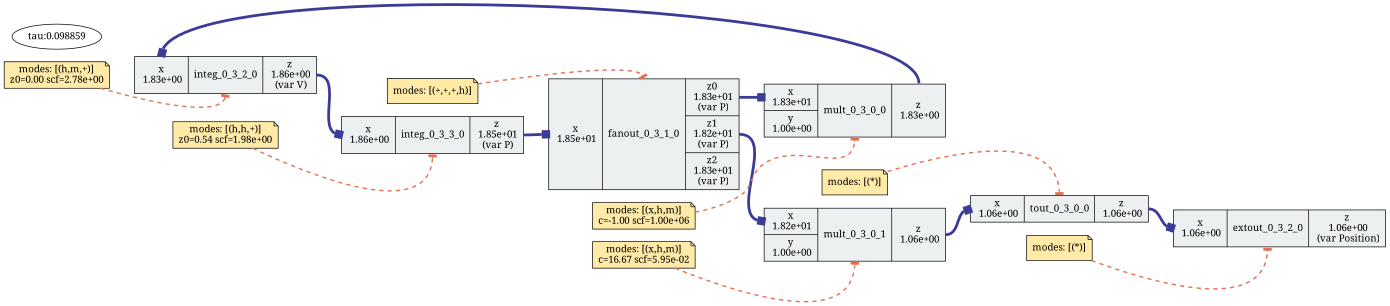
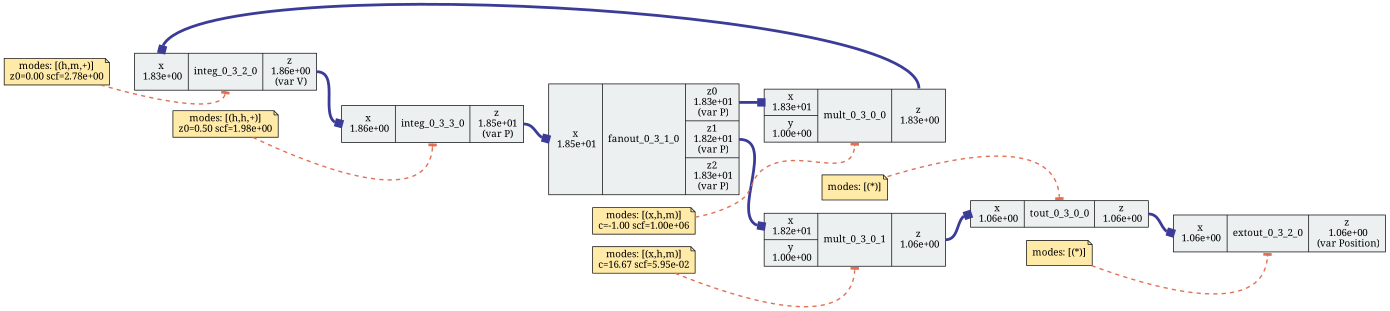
  digraph {
    fontname="Noto Serif"
    rankdir=LR
    shape=record
    splines=true
    node [fillcolor="#ecf0f1" fontname="Noto Serif" shape=record style=filled]
    edge [arrowhead=box arrowtail=normal color="#3B3B98" fontname="Noto Serif" headport=x penwidth=4]
    n1 [label="{{<x> x\n 1.83e+00} |<block> integ_0_3_2_0| {<z> z\n 1.86e+00\n (var V)}}"]
    n2 [label="{{<x> x\n 1.86e+00} |<block> integ_0_3_3_0| {<z> z\n 1.85e+01\n (var P)}}"]
    n3 [label="{{<x> x\n 1.85e+01} |<block> fanout_0_3_1_0| {<z0> z0\n 1.83e+01\n (var P)|<z1> z1\n 1.82e+01\n (var P)|<z2> z2\n 1.83e+01\n (var P)}}"]
    n4 [fillcolor="#ffeaa7" label="\modes: [(h,m,+)]\nz0=0.00 scf=2.78e+00" shape=note]
    n5 [label="{{<x> x\n 1.83e+01|<y> y\n 1.00e+00} |<block> mult_0_3_0_0| {<z> z\n 1.83e+00}}"]
    n6 [label="{{<x> x\n 1.82e+01|<y> y\n 1.00e+00} |<block> mult_0_3_0_1| {<z> z\n 1.06e+00}}"]
-   n7 [fillcolor="#ffeaa7" label="\modes: [(h,h,+)]\nz0=0.54 scf=1.98e+00" shape=note]
+   n7 [fillcolor="#ffeaa7" label="\modes: [(h,h,+)]\nz0=0.50 scf=1.98e+00" shape=note]
    n8 [fillcolor="#ffeaa7" label="\modes: [(x,h,m)]\nc=-1.00 scf=1.00e+06" shape=note]
    n9 [label="{{<x> x\n 1.06e+00} |<block> tout_0_3_0_0| {<z> z\n 1.06e+00}}"]
    n10 [label="{{<x> x\n 1.06e+00} |<block> extout_0_3_2_0| {<z> z\n 1.06e+00\n (var Position)}}"]
    n11 [fillcolor="#ffeaa7" label="\modes: [(x,h,m)]\nc=16.67 scf=5.95e-02" shape=note]
    n12 [fillcolor="#ffeaa7" label="\modes: [(*)]" shape=note]
-   n13 [fillcolor="#ffeaa7" label="\modes: [(+,+,+,h)]" shape=note]
    n14 [fillcolor="#ffeaa7" label="\modes: [(*)]" shape=note]
-   n15 [label="tau:0.098859" fillcolor="" shape="" style=""]
    n1 -> n2 [tailport=z]
    n2 -> n3 [tailport=z]
    n3 -> n5 [tailport=z0]
    n3 -> n6 [tailport=z1]
    n4 -> n1 [arrowhead=tee color="#e17055" headport=block penwidth=2 style=dashed]
    n5 -> n1 [tailport=z]
    n6 -> n9 [tailport=z]
    n7 -> n2 [arrowhead=tee color="#e17055" headport=block penwidth=2 style=dashed]
    n8 -> n5 [arrowhead=tee color="#e17055" headport=block penwidth=2 style=dashed]
    n9 -> n10 [tailport=z]
    n11 -> n6 [arrowhead=tee color="#e17055" headport=block penwidth=2 style=dashed]
    n12 -> n10 [arrowhead=tee color="#e17055" headport=block penwidth=2 style=dashed]
-   n13 -> n3 [arrowhead=tee color="#e17055" headport=block penwidth=2 style=dashed]
    n14 -> n9 [arrowhead=tee color="#e17055" headport=block penwidth=2 style=dashed]
  }
